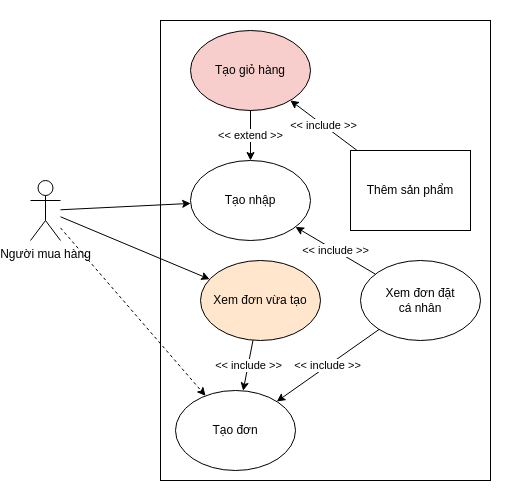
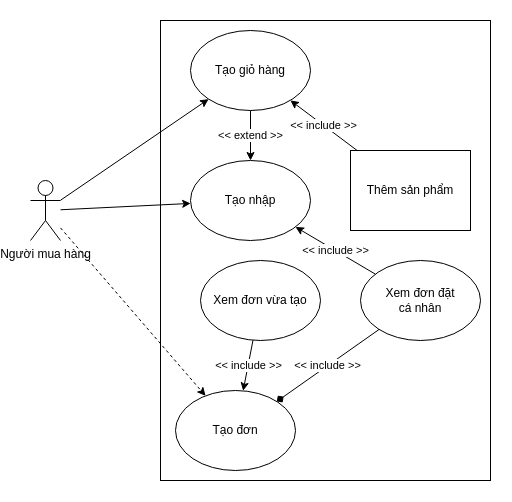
  <mxCell id="0" />
  <mxCell id="1" parent="0" />
  <mxCell id="2" value="Xem" style="html=1;" vertex="1" parent="1"><mxGeometry x="150" y="20" width="330" height="460" as="geometry" /></mxCell>
  <mxCell id="3" value="Người mua hàng" style="shape=umlActor;verticalLabelPosition=bottom;verticalAlign=top;html=1;outlineConnect=0;" parent="1" vertex="1"><mxGeometry x="20" y="180" width="30" height="60" as="geometry" /></mxCell>
- <mxCell id="4" value="Tạo giỏ hàng" style="ellipse;whiteSpace=wrap;html=1;fillColor=#f8cecc;" parent="1" vertex="1"><mxGeometry x="180" y="30" width="120" height="80" as="geometry" /></mxCell>
+ <mxCell id="4" value="Tạo giỏ hàng" style="ellipse;whiteSpace=wrap;html=1;" parent="1" vertex="1"><mxGeometry x="180" y="30" width="120" height="80" as="geometry" /></mxCell>
  <mxCell id="5" value="Thêm sản phẩm" style="whiteSpace=wrap;html=1;rounded=0;" parent="1" vertex="1"><mxGeometry x="340" y="150" width="120" height="80" as="geometry" /></mxCell>
  <mxCell id="6" value="&amp;lt;&amp;lt; include &amp;gt;&amp;gt;" style="endArrow=classic;html=1;rounded=0;" parent="1" source="5" target="4" edge="1"><mxGeometry width="50" height="50" relative="1" as="geometry"><mxPoint x="200" y="40" as="sourcePoint" /><mxPoint x="250" y="-10" as="targetPoint" /></mxGeometry></mxCell>
  <mxCell id="7" value="Tạo nhập" style="ellipse;whiteSpace=wrap;html=1;" parent="1" vertex="1"><mxGeometry x="180" y="160" width="120" height="80" as="geometry" /></mxCell>
  <mxCell id="8" value="&amp;lt;&amp;lt; extend &amp;gt;&amp;gt;" style="endArrow=classic;html=1;rounded=0;" parent="1" source="4" target="7" edge="1"><mxGeometry width="50" height="50" relative="1" as="geometry"><mxPoint x="200" y="40" as="sourcePoint" /><mxPoint x="40" y="90" as="targetPoint" /></mxGeometry></mxCell>
  <mxCell id="9" value="Xem đơn đặt&lt;br&gt;cá nhân" style="ellipse;whiteSpace=wrap;html=1;" parent="1" vertex="1"><mxGeometry x="350" y="260" width="120" height="80" as="geometry" /></mxCell>
  <mxCell id="10" value="&amp;lt;&amp;lt; include &amp;gt;&amp;gt;" style="endArrow=classic;html=1;rounded=0;" parent="1" source="9" target="7" edge="1"><mxGeometry width="50" height="50" relative="1" as="geometry"><mxPoint x="320" y="30" as="sourcePoint" /><mxPoint x="370" y="-20" as="targetPoint" /></mxGeometry></mxCell>
  <mxCell id="11" value="Tạo đơn" style="ellipse;whiteSpace=wrap;html=1;" parent="1" vertex="1"><mxGeometry x="165" y="390" width="120" height="80" as="geometry" /></mxCell>
- <mxCell id="12" value="&amp;lt;&amp;lt; include &amp;gt;&amp;gt;" style="endArrow=classic;html=1;rounded=0;" parent="1" source="9" target="11" edge="1"><mxGeometry width="50" height="50" relative="1" as="geometry"><mxPoint x="320" y="140" as="sourcePoint" /><mxPoint x="370" y="90" as="targetPoint" /></mxGeometry></mxCell>
- <mxCell id="13" value="Xem đơn vừa tạo" style="ellipse;whiteSpace=wrap;html=1;fillColor=#ffe6cc;" parent="1" vertex="1"><mxGeometry x="190" y="260" width="120" height="80" as="geometry" /></mxCell>
+ <mxCell id="12" value="&amp;lt;&amp;lt; include &amp;gt;&amp;gt;" style="endArrow=diamond;html=1;rounded=0;" parent="1" source="9" target="11" edge="1"><mxGeometry width="50" height="50" relative="1" as="geometry"><mxPoint x="320" y="140" as="sourcePoint" /><mxPoint x="370" y="90" as="targetPoint" /></mxGeometry></mxCell>
+ <mxCell id="13" value="Xem đơn vừa tạo" style="ellipse;whiteSpace=wrap;html=1;" parent="1" vertex="1"><mxGeometry x="190" y="260" width="120" height="80" as="geometry" /></mxCell>
  <mxCell id="14" value="&amp;lt;&amp;lt; include &amp;gt;&amp;gt;" style="endArrow=classic;html=1;rounded=0;" parent="1" source="13" target="11" edge="1"><mxGeometry width="50" height="50" relative="1" as="geometry"><mxPoint x="320" y="300" as="sourcePoint" /><mxPoint x="370" y="250" as="targetPoint" /></mxGeometry></mxCell>
  <mxCell id="15" value="" style="endArrow=classic;html=1;rounded=0;" parent="1" source="3" target="7" edge="1"><mxGeometry width="50" height="50" relative="1" as="geometry"><mxPoint x="320" y="300" as="sourcePoint" /><mxPoint x="370" y="250" as="targetPoint" /></mxGeometry></mxCell>
+ <mxCell id="16" value="" style="endArrow=classic;html=1;rounded=0;" parent="1" source="3" target="4" edge="1"><mxGeometry width="50" height="50" relative="1" as="geometry"><mxPoint x="320" y="300" as="sourcePoint" /><mxPoint x="370" y="250" as="targetPoint" /></mxGeometry></mxCell>
  <mxCell id="17" value="" style="endArrow=classic;html=1;rounded=0;dashed=1;" parent="1" source="3" target="11" edge="1"><mxGeometry width="50" height="50" relative="1" as="geometry"><mxPoint x="320" y="300" as="sourcePoint" /><mxPoint x="370" y="250" as="targetPoint" /></mxGeometry></mxCell>
- <mxCell id="18" value="" style="endArrow=classic;html=1;rounded=0;" parent="1" source="3" target="13" edge="1"><mxGeometry width="50" height="50" relative="1" as="geometry"><mxPoint x="320" y="300" as="sourcePoint" /><mxPoint x="370" y="250" as="targetPoint" /></mxGeometry></mxCell>
